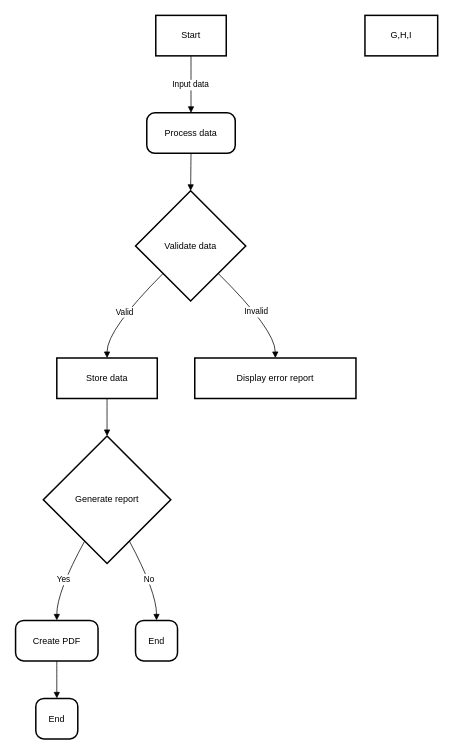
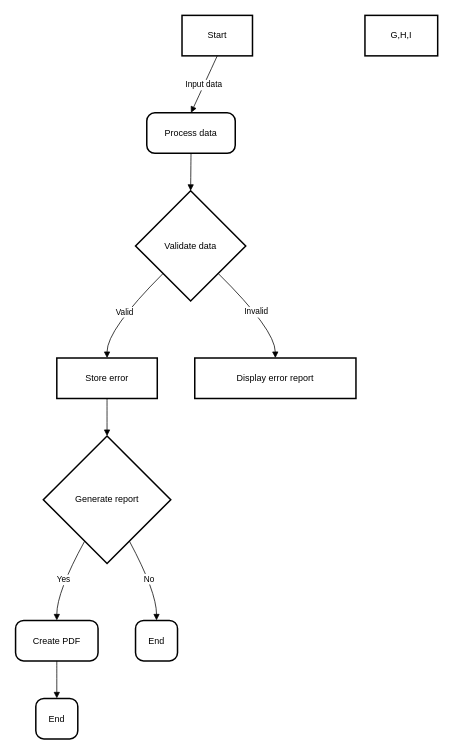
  <mxCell id="0" />
  <mxCell id="1" parent="0" />
- <mxCell id="2" value="Start" style="whiteSpace=wrap;strokeWidth=2;" vertex="1" parent="1"><mxGeometry x="207" y="20" width="94" height="54" as="geometry" /></mxCell>
+ <mxCell id="2" value="Start" style="whiteSpace=wrap;strokeWidth=2;" vertex="1" parent="1"><mxGeometry x="242" y="20" width="94" height="54" as="geometry" /></mxCell>
  <mxCell id="3" value="Process data" style="rounded=1;arcSize=20;strokeWidth=2" vertex="1" parent="1"><mxGeometry x="195" y="150" width="118" height="54" as="geometry" /></mxCell>
  <mxCell id="4" value="Validate data" style="rhombus;strokeWidth=2;whiteSpace=wrap;" vertex="1" parent="1"><mxGeometry x="180" y="254" width="147" height="147" as="geometry" /></mxCell>
- <mxCell id="5" value="Store data" style="whiteSpace=wrap;strokeWidth=2;" vertex="1" parent="1"><mxGeometry x="75" y="477" width="134" height="54" as="geometry" /></mxCell>
+ <mxCell id="5" value="Store error" style="whiteSpace=wrap;strokeWidth=2;" vertex="1" parent="1"><mxGeometry x="75" y="477" width="134" height="54" as="geometry" /></mxCell>
  <mxCell id="6" value="Display error report" style="whiteSpace=wrap;strokeWidth=2;" vertex="1" parent="1"><mxGeometry x="259" y="477" width="215" height="54" as="geometry" /></mxCell>
  <mxCell id="7" value="Generate report" style="rhombus;strokeWidth=2;whiteSpace=wrap;" vertex="1" parent="1"><mxGeometry x="57" y="581" width="170" height="170" as="geometry" /></mxCell>
  <mxCell id="8" value="Create PDF" style="rounded=1;arcSize=20;strokeWidth=2" vertex="1" parent="1"><mxGeometry x="20" y="827" width="110" height="54" as="geometry" /></mxCell>
  <mxCell id="9" value="End" style="rounded=1;arcSize=20;strokeWidth=2" vertex="1" parent="1"><mxGeometry x="47" y="931" width="56" height="54" as="geometry" /></mxCell>
  <mxCell id="10" value="End" style="rounded=1;arcSize=20;strokeWidth=2" vertex="1" parent="1"><mxGeometry x="180" y="827" width="56" height="54" as="geometry" /></mxCell>
  <mxCell id="11" value="G,H,I" style="whiteSpace=wrap;strokeWidth=2;" vertex="1" parent="1"><mxGeometry x="486" y="20" width="97" height="54" as="geometry" /></mxCell>
  <mxCell id="12" value="Input data" style="curved=1;startArrow=none;endArrow=block;exitX=0.5;exitY=1;entryX=0.5;entryY=0;" edge="1" parent="1" source="2" target="3"><mxGeometry relative="1" as="geometry"><Array as="points" /></mxGeometry></mxCell>
  <mxCell id="13" value="" style="curved=1;startArrow=none;endArrow=block;exitX=0.5;exitY=1;entryX=0.5;entryY=0;" edge="1" parent="1" source="3" target="4"><mxGeometry relative="1" as="geometry"><Array as="points" /></mxGeometry></mxCell>
  <mxCell id="14" value="Valid" style="curved=1;startArrow=none;endArrow=block;exitX=0;exitY=1;entryX=0.5;entryY=0;" edge="1" parent="1" source="4" target="5"><mxGeometry relative="1" as="geometry"><Array as="points"><mxPoint x="142" y="439" /></Array></mxGeometry></mxCell>
  <mxCell id="15" value="Invalid" style="curved=1;startArrow=none;endArrow=block;exitX=1;exitY=1;entryX=0.5;entryY=0;" edge="1" parent="1" source="4" target="6"><mxGeometry relative="1" as="geometry"><Array as="points"><mxPoint x="366" y="439" /></Array></mxGeometry></mxCell>
  <mxCell id="16" value="" style="curved=1;startArrow=none;endArrow=block;exitX=0.5;exitY=1;entryX=0.5;entryY=0;" edge="1" parent="1" source="5" target="7"><mxGeometry relative="1" as="geometry"><Array as="points" /></mxGeometry></mxCell>
  <mxCell id="17" value="Yes" style="curved=1;startArrow=none;endArrow=block;exitX=0.23;exitY=1;entryX=0.5;entryY=0;" edge="1" parent="1" source="7" target="8"><mxGeometry relative="1" as="geometry"><Array as="points"><mxPoint x="75" y="789" /></Array></mxGeometry></mxCell>
  <mxCell id="18" value="" style="curved=1;startArrow=none;endArrow=block;exitX=0.5;exitY=1;entryX=0.5;entryY=0;" edge="1" parent="1" source="8" target="9"><mxGeometry relative="1" as="geometry"><Array as="points" /></mxGeometry></mxCell>
  <mxCell id="19" value="No" style="curved=1;startArrow=none;endArrow=block;exitX=0.77;exitY=1;entryX=0.5;entryY=0;" edge="1" parent="1" source="7" target="10"><mxGeometry relative="1" as="geometry"><Array as="points"><mxPoint x="208" y="789" /></Array></mxGeometry></mxCell>
